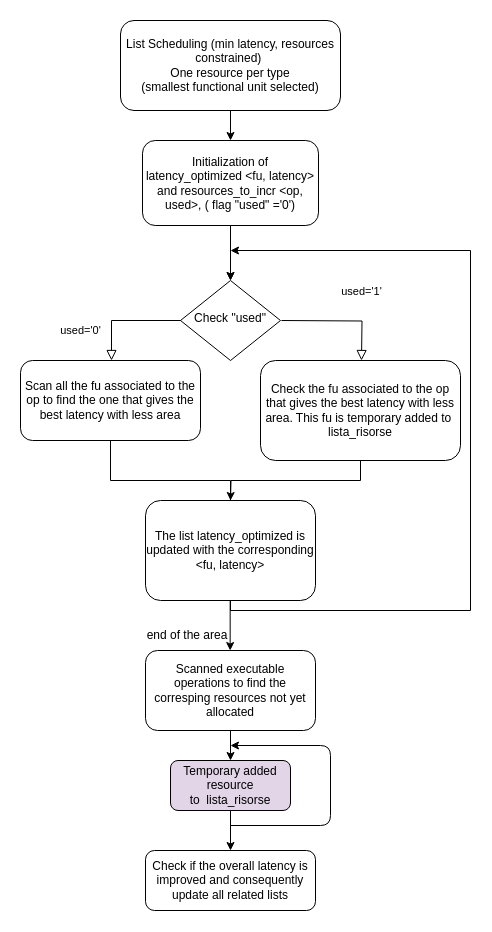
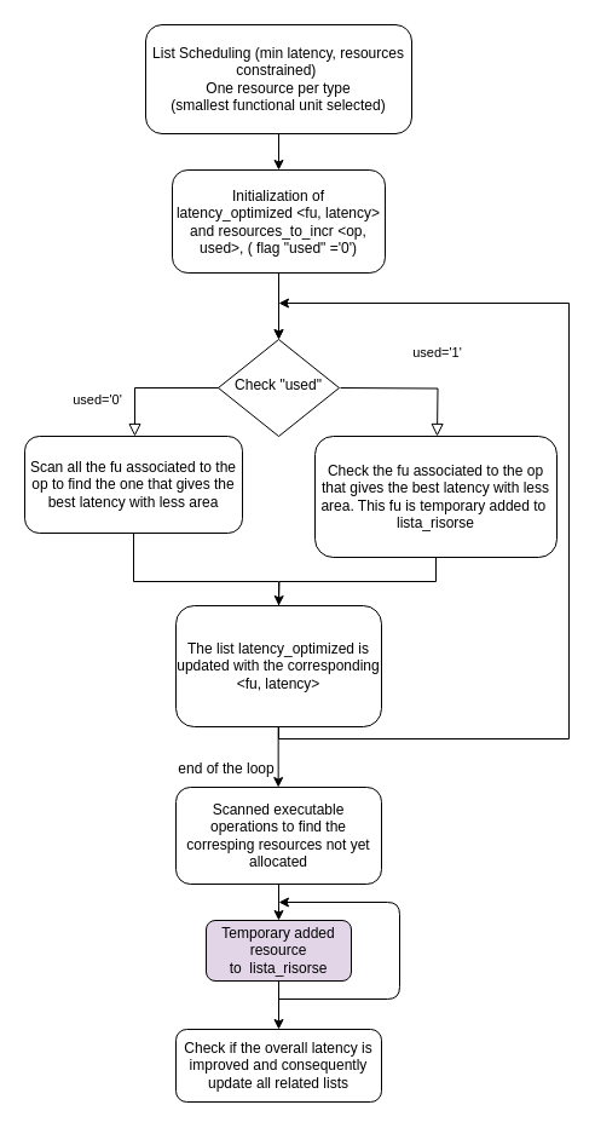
  <mxCell id="0" />
  <mxCell id="1" parent="0" />
  <mxCell id="2" value="" style="edgeStyle=orthogonalEdgeStyle;rounded=0;orthogonalLoop=1;jettySize=auto;html=1;" parent="1" source="3" target="8" edge="1"><mxGeometry relative="1" as="geometry" /></mxCell>
  <mxCell id="3" value="List Scheduling (min latency, resources constrained)&amp;nbsp;&lt;br&gt;One resource per type &lt;br&gt;(smallest functional unit selected)" style="rounded=1;whiteSpace=wrap;html=1;fontSize=12;glass=0;strokeWidth=1;shadow=0;" parent="1" vertex="1"><mxGeometry x="120" y="20" width="220" height="90" as="geometry" /></mxCell>
  <mxCell id="4" value="used='0'" style="rounded=0;html=1;jettySize=auto;orthogonalLoop=1;fontSize=11;endArrow=block;endFill=0;endSize=8;strokeWidth=1;shadow=0;labelBackgroundColor=none;edgeStyle=orthogonalEdgeStyle;" parent="1" edge="1"><mxGeometry x="0.455" y="-31" relative="1" as="geometry"><mxPoint as="offset" /><mxPoint x="181" y="320" as="sourcePoint" /><mxPoint x="111" y="360" as="targetPoint" /><Array as="points"><mxPoint x="111" y="320" /></Array></mxGeometry></mxCell>
  <mxCell id="5" value="Check &quot;used&quot;" style="rhombus;whiteSpace=wrap;html=1;shadow=0;fontFamily=Helvetica;fontSize=12;align=center;strokeWidth=1;spacing=6;spacingTop=-4;" parent="1" vertex="1"><mxGeometry x="180" y="280" width="100" height="80" as="geometry" /></mxCell>
  <mxCell id="6" value="used='1'" style="rounded=0;html=1;jettySize=auto;orthogonalLoop=1;fontSize=11;endArrow=block;endFill=0;endSize=8;strokeWidth=1;shadow=0;labelBackgroundColor=none;edgeStyle=orthogonalEdgeStyle;" parent="1" edge="1"><mxGeometry x="0.333" y="29" relative="1" as="geometry"><mxPoint as="offset" /><mxPoint x="281" y="320" as="sourcePoint" /><mxPoint x="361" y="360" as="targetPoint" /></mxGeometry></mxCell>
  <mxCell id="7" value="" style="edgeStyle=orthogonalEdgeStyle;rounded=0;orthogonalLoop=1;jettySize=auto;html=1;" parent="1" source="8" target="5" edge="1"><mxGeometry relative="1" as="geometry" /></mxCell>
  <mxCell id="8" value="Initialization of latency_optimized &amp;lt;fu, latency&amp;gt; and resources_to_incr &amp;lt;op, used&amp;gt;, ( flag &quot;used&quot; ='0')" style="rounded=1;whiteSpace=wrap;html=1;" parent="1" vertex="1"><mxGeometry x="142" y="140" width="176" height="85" as="geometry" /></mxCell>
  <mxCell id="9" value="" style="endArrow=classic;html=1;entryX=0.5;entryY=0;entryDx=0;entryDy=0;" parent="1" target="5" edge="1"><mxGeometry width="50" height="50" relative="1" as="geometry"><mxPoint x="230" y="229" as="sourcePoint" /><mxPoint x="300" y="290" as="targetPoint" /></mxGeometry></mxCell>
  <mxCell id="10" style="edgeStyle=orthogonalEdgeStyle;rounded=0;orthogonalLoop=1;jettySize=auto;html=1;exitX=0.5;exitY=1;exitDx=0;exitDy=0;" parent="1" source="11" edge="1"><mxGeometry relative="1" as="geometry"><mxPoint x="230" y="580" as="targetPoint" /><Array as="points"><mxPoint x="110" y="480" /><mxPoint x="230" y="480" /></Array></mxGeometry></mxCell>
  <mxCell id="11" value="Scan all the fu associated to the op to find the one that gives the best latency with less area" style="rounded=1;whiteSpace=wrap;html=1;fontSize=12;glass=0;strokeWidth=1;shadow=0;" parent="1" vertex="1"><mxGeometry x="20" y="360" width="180" height="80" as="geometry" /></mxCell>
  <mxCell id="12" style="edgeStyle=orthogonalEdgeStyle;rounded=0;orthogonalLoop=1;jettySize=auto;html=1;exitX=0.5;exitY=1;exitDx=0;exitDy=0;" parent="1" source="13" edge="1"><mxGeometry relative="1" as="geometry"><mxPoint x="230" y="250" as="targetPoint" /><Array as="points"><mxPoint x="230" y="610" /><mxPoint x="470" y="610" /><mxPoint x="470" y="250" /></Array></mxGeometry></mxCell>
  <mxCell id="13" value="The list latency_optimized is updated with the corresponding &amp;lt;fu, latency&amp;gt;" style="whiteSpace=wrap;html=1;rounded=1;shadow=0;strokeWidth=1;glass=0;" parent="1" vertex="1"><mxGeometry x="145" y="500" width="170" height="100" as="geometry" /></mxCell>
  <mxCell id="14" style="edgeStyle=orthogonalEdgeStyle;rounded=0;orthogonalLoop=1;jettySize=auto;html=1;exitX=0.5;exitY=1;exitDx=0;exitDy=0;" parent="1" source="15" edge="1"><mxGeometry relative="1" as="geometry"><mxPoint x="230" y="500" as="targetPoint" /></mxGeometry></mxCell>
  <mxCell id="15" value="Check the fu associated to the op that gives the best latency with less area. This fu is temporary added to&amp;nbsp; lista_risorse" style="rounded=1;whiteSpace=wrap;html=1;" parent="1" vertex="1"><mxGeometry x="260" y="360" width="200" height="100" as="geometry" /></mxCell>
  <mxCell id="16" value="" style="endArrow=classic;html=1;" parent="1" edge="1"><mxGeometry width="50" height="50" relative="1" as="geometry"><mxPoint x="229.66" y="600" as="sourcePoint" /><mxPoint x="229.66" y="650" as="targetPoint" /></mxGeometry></mxCell>
  <mxCell id="17" value="" style="edgeStyle=orthogonalEdgeStyle;rounded=0;orthogonalLoop=1;jettySize=auto;html=1;" parent="1" source="18" target="21" edge="1"><mxGeometry relative="1" as="geometry" /></mxCell>
  <mxCell id="18" value="Scanned executable operations to find the corresping resources not yet allocated" style="rounded=1;whiteSpace=wrap;html=1;" parent="1" vertex="1"><mxGeometry x="145" y="650" width="170" height="80" as="geometry" /></mxCell>
- <mxCell id="19" value="end of the area" style="text;html=1;strokeColor=none;fillColor=none;align=center;verticalAlign=middle;whiteSpace=wrap;rounded=0;" parent="1" vertex="1"><mxGeometry x="142" y="625" width="90" height="20" as="geometry" /></mxCell>
+ <mxCell id="19" value="end of the loop" style="text;html=1;strokeColor=none;fillColor=none;align=center;verticalAlign=middle;whiteSpace=wrap;rounded=0;" parent="1" vertex="1"><mxGeometry x="142" y="625" width="90" height="20" as="geometry" /></mxCell>
  <mxCell id="20" value="" style="edgeStyle=orthogonalEdgeStyle;rounded=0;orthogonalLoop=1;jettySize=auto;html=1;" parent="1" source="21" target="22" edge="1"><mxGeometry relative="1" as="geometry" /></mxCell>
  <mxCell id="21" value="Temporary added resource&lt;br&gt;&amp;nbsp;to&amp;nbsp; lista_risorse&amp;nbsp;" style="rounded=1;whiteSpace=wrap;html=1;fillColor=#e1d5e7;" parent="1" vertex="1"><mxGeometry x="170" y="760" width="120" height="50" as="geometry" /></mxCell>
  <mxCell id="22" value="Check if the overall latency is improved and consequently update all related lists" style="rounded=1;whiteSpace=wrap;html=1;" parent="1" vertex="1"><mxGeometry x="145" y="850" width="170" height="60" as="geometry" /></mxCell>
  <mxCell id="23" value="" style="endArrow=classic;html=1;" parent="1" edge="1"><mxGeometry width="50" height="50" relative="1" as="geometry"><mxPoint x="230" y="825" as="sourcePoint" /><mxPoint x="230" y="745" as="targetPoint" /><Array as="points"><mxPoint x="330" y="825" /><mxPoint x="330" y="745" /></Array></mxGeometry></mxCell>
